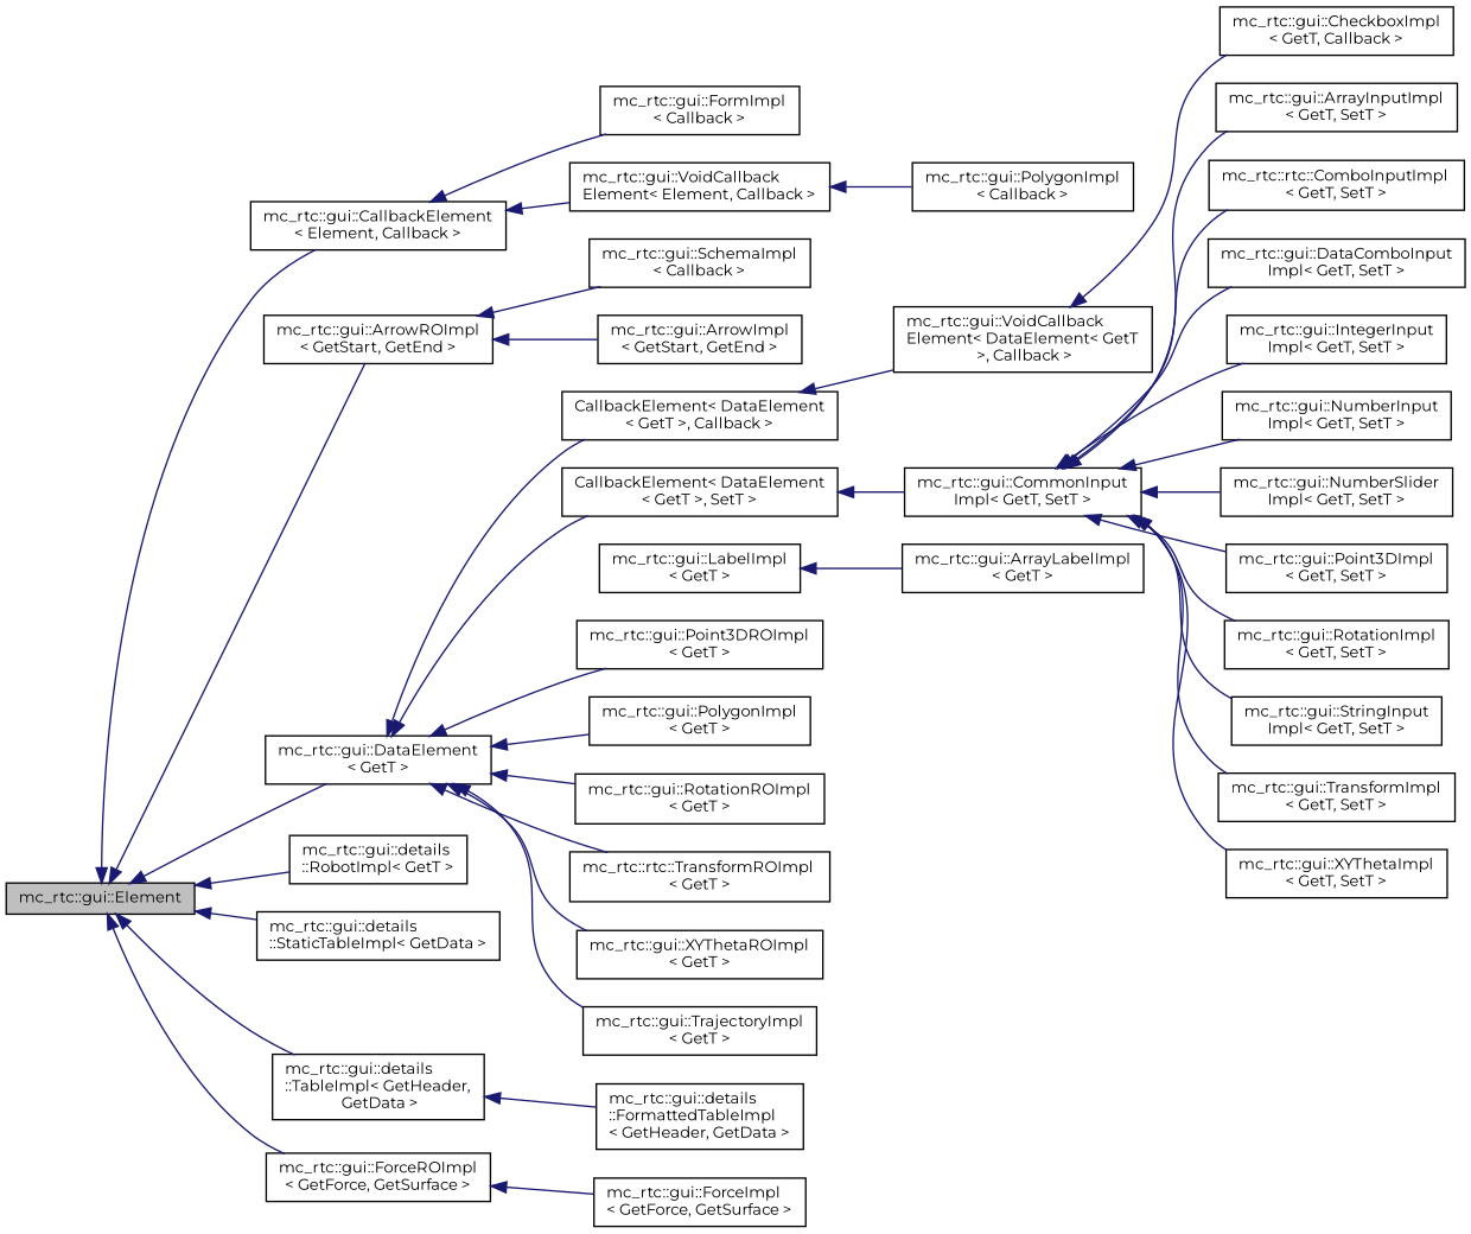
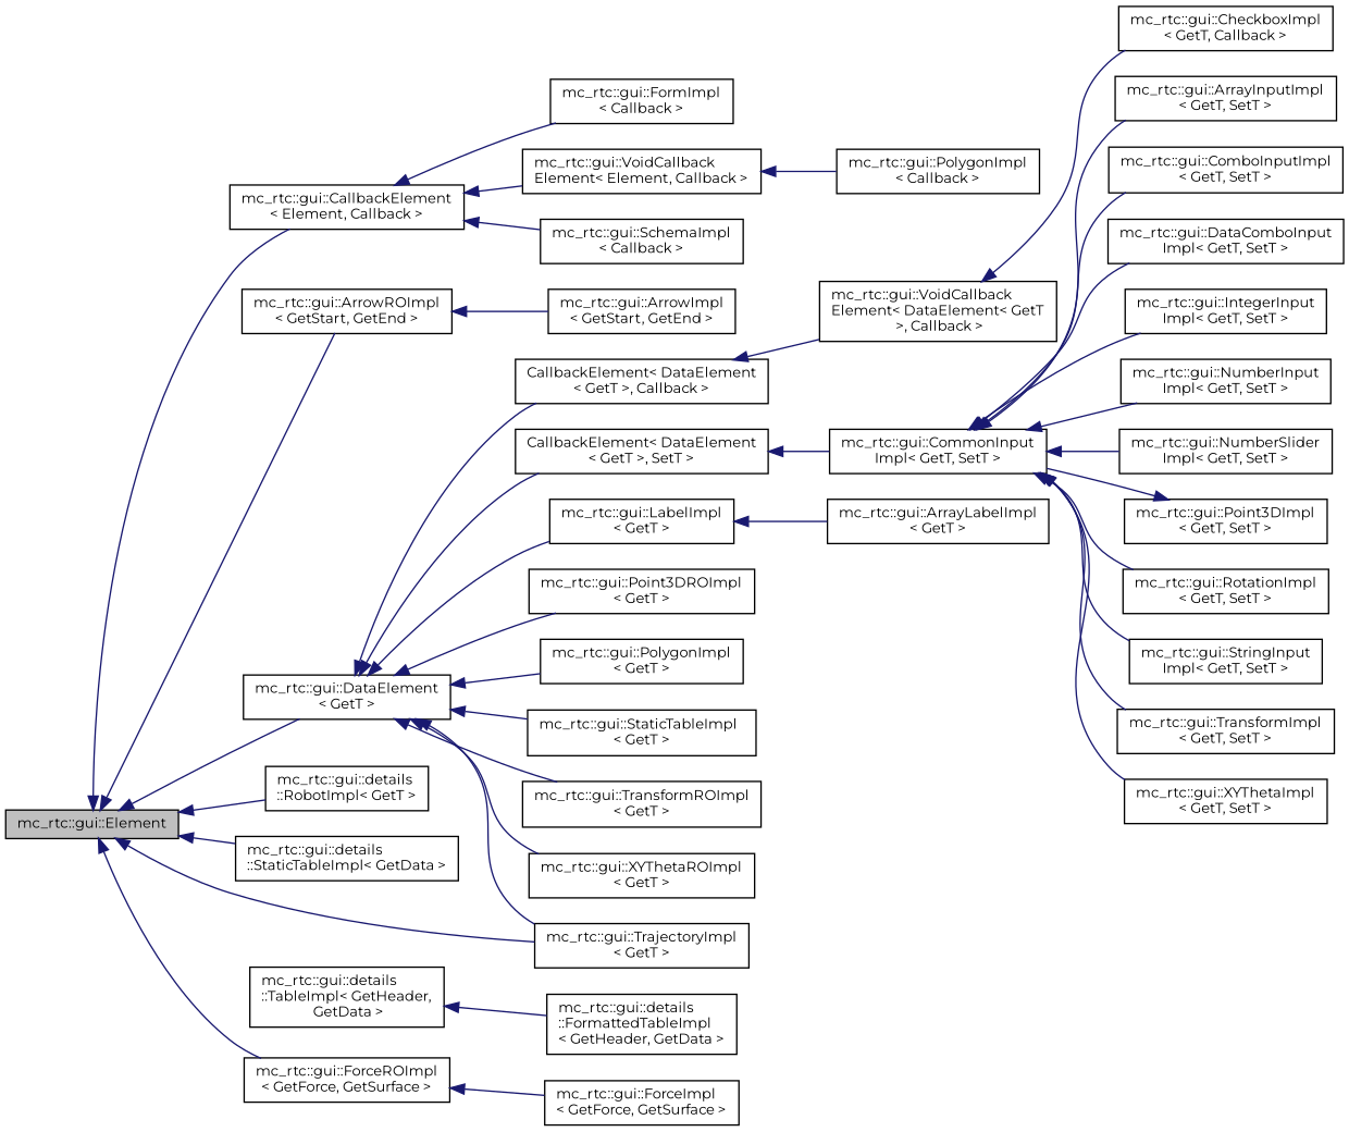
  digraph {
    fontname=Montserrat
    rankdir=LR
    node [color=black fillcolor=white fontname=Montserrat fontsize=10 shape=record style=filled]
    edge [color=midnightblue dir=back fontname=Montserrat fontsize=10 labelfontname=Helvetica labelfontsize=10 style=solid]
    n1 [fillcolor=grey75 fontcolor=black height=0.2 label="mc_rtc::gui::Element" width=0.4]
    n2 [height=0.2 label="mc_rtc::gui::CallbackElement\l\< Element, Callback \>" width=0.4]
    n3 [height=0.2 label="mc_rtc::gui::ArrowROImpl\l\< GetStart, GetEnd \>" width=0.4]
    n4 [height=0.2 label="mc_rtc::gui::DataElement\l\< GetT \>" width=0.4]
    n5 [height=0.2 label="mc_rtc::gui::details\l::RobotImpl\< GetT \>" width=0.4]
    n6 [height=0.2 label="mc_rtc::gui::details\l::StaticTableImpl\< GetData \>" width=0.4]
    n7 [height=0.2 label="mc_rtc::gui::details\l::TableImpl\< GetHeader,\l GetData \>" width=0.4]
    n8 [height=0.2 label="mc_rtc::gui::ForceROImpl\l\< GetForce, GetSurface \>" width=0.4]
    n9 [height=0.2 label="mc_rtc::gui::FormImpl\l\< Callback \>" width=0.4]
    n10 [height=0.2 label="mc_rtc::gui::SchemaImpl\l\< Callback \>" width=0.4]
    n11 [height=0.2 label="mc_rtc::gui::VoidCallback\lElement\< Element, Callback \>" width=0.4]
    n12 [height=0.2 label="mc_rtc::gui::ArrowImpl\l\< GetStart, GetEnd \>" width=0.4]
    n13 [height=0.2 label="CallbackElement\< DataElement\l\< GetT \>, Callback \>" width=0.4]
    n14 [height=0.2 label="CallbackElement\< DataElement\l\< GetT \>, SetT \>" width=0.4]
    n15 [height=0.2 label="mc_rtc::gui::LabelImpl\l\< GetT \>" width=0.4]
    n16 [height=0.2 label="mc_rtc::gui::Point3DROImpl\l\< GetT \>" width=0.4]
    n17 [height=0.2 label="mc_rtc::gui::PolygonImpl\l\< GetT \>" width=0.4]
-   n18 [height=0.2 label="mc_rtc::gui::RotationROImpl\l\< GetT \>" width=0.4]
+   n18 [height=0.2 label="mc_rtc::gui::StaticTableImpl\l\< GetT \>" width=0.4]
    n19 [height=0.2 label="mc_rtc::gui::TrajectoryImpl\l\< GetT \>" width=0.4]
-   n20 [height=0.2 label="mc_rtc::rtc::TransformROImpl\l\< GetT \>" width=0.4]
+   n20 [height=0.2 label="mc_rtc::gui::TransformROImpl\l\< GetT \>" width=0.4]
    n21 [height=0.2 label="mc_rtc::gui::XYThetaROImpl\l\< GetT \>" width=0.4]
    n22 [height=0.2 label="mc_rtc::gui::details\l::FormattedTableImpl\l\< GetHeader, GetData \>" width=0.4]
    n23 [height=0.2 label="mc_rtc::gui::ForceImpl\l\< GetForce, GetSurface \>" width=0.4]
    n24 [height=0.2 label="mc_rtc::gui::PolygonImpl\l\< Callback \>" width=0.4]
    n25 [height=0.2 label="mc_rtc::gui::VoidCallback\lElement\< DataElement\< GetT\l \>, Callback \>" width=0.4]
    n26 [height=0.2 label="mc_rtc::gui::CommonInput\lImpl\< GetT, SetT \>" width=0.4]
    n27 [height=0.2 label="mc_rtc::gui::ArrayLabelImpl\l\< GetT \>" width=0.4]
    n28 [height=0.2 label="mc_rtc::gui::CheckboxImpl\l\< GetT, Callback \>" width=0.4]
    n29 [height=0.2 label="mc_rtc::gui::ArrayInputImpl\l\< GetT, SetT \>" width=0.4]
-   n30 [height=0.2 label="mc_rtc::rtc::ComboInputImpl\l\< GetT, SetT \>" width=0.4]
+   n30 [height=0.2 label="mc_rtc::gui::ComboInputImpl\l\< GetT, SetT \>" width=0.4]
    n31 [height=0.2 label="mc_rtc::gui::DataComboInput\lImpl\< GetT, SetT \>" width=0.4]
    n32 [height=0.2 label="mc_rtc::gui::IntegerInput\lImpl\< GetT, SetT \>" width=0.4]
    n33 [height=0.2 label="mc_rtc::gui::NumberInput\lImpl\< GetT, SetT \>" width=0.4]
    n34 [height=0.2 label="mc_rtc::gui::NumberSlider\lImpl\< GetT, SetT \>" width=0.4]
    n35 [height=0.2 label="mc_rtc::gui::Point3DImpl\l\< GetT, SetT \>" width=0.4]
    n36 [height=0.2 label="mc_rtc::gui::RotationImpl\l\< GetT, SetT \>" width=0.4]
    n37 [height=0.2 label="mc_rtc::gui::StringInput\lImpl\< GetT, SetT \>" width=0.4]
    n38 [height=0.2 label="mc_rtc::gui::TransformImpl\l\< GetT, SetT \>" width=0.4]
    n39 [height=0.2 label="mc_rtc::gui::XYThetaImpl\l\< GetT, SetT \>" width=0.4]
    n1 -> n2
    n1 -> n3
    n1 -> n4
    n1 -> n5
    n1 -> n6
-   n1 -> n7
+   n1 -> n19
    n1 -> n8
    n2 -> n9
-   n3 -> n10
+   n2 -> n10
    n2 -> n11
    n3 -> n12
    n4 -> n13
    n4 -> n14
+   n4 -> n15
    n4 -> n16
    n4 -> n17
    n4 -> n18
    n4 -> n19
    n4 -> n20
    n4 -> n21
    n7 -> n22
    n8 -> n23
    n11 -> n24
    n13 -> n25
    n14 -> n26
    n15 -> n27
    n25 -> n28
    n26 -> n29
    n26 -> n30
    n26 -> n31
    n26 -> n32
    n26 -> n33
    n26 -> n34
-   n26 -> n35
+   n35 -> n26
    n26 -> n36
    n26 -> n37
    n26 -> n38
    n26 -> n39
  }
